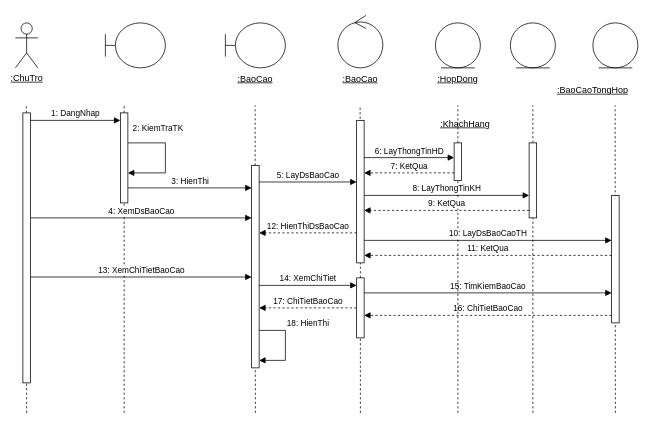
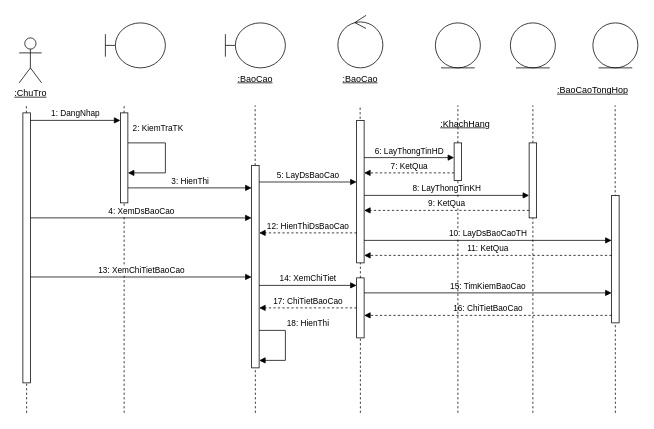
  <mxCell id="0" />
  <mxCell id="1" parent="0" />
- <mxCell id="2" value="&lt;span style=&quot;text-wrap: wrap;&quot;&gt;&lt;u&gt;:ChuTro&lt;/u&gt;&lt;/span&gt;" style="shape=umlActor;verticalLabelPosition=bottom;verticalAlign=top;html=1;" parent="1" vertex="1"><mxGeometry x="20" y="30" width="30" height="60" as="geometry" /></mxCell>
+ <mxCell id="2" value="&lt;span style=&quot;text-wrap: wrap;&quot;&gt;&lt;u&gt;:ChuTro&lt;/u&gt;&lt;/span&gt;" style="shape=umlActor;verticalLabelPosition=bottom;verticalAlign=top;html=1;" parent="1" vertex="1"><mxGeometry x="25" y="50" width="30" height="60" as="geometry" /></mxCell>
  <mxCell id="3" value="" style="shape=umlBoundary;whiteSpace=wrap;html=1;" parent="1" vertex="1"><mxGeometry x="140" y="30" width="80" height="60" as="geometry" /></mxCell>
  <mxCell id="4" value="" style="shape=umlBoundary;whiteSpace=wrap;html=1;" parent="1" vertex="1"><mxGeometry x="300" y="30" width="80" height="60" as="geometry" /></mxCell>
  <mxCell id="5" value="" style="ellipse;shape=umlControl;whiteSpace=wrap;html=1;" parent="1" vertex="1"><mxGeometry x="450" y="20" width="60" height="70" as="geometry" /></mxCell>
  <mxCell id="6" value="" style="ellipse;shape=umlEntity;whiteSpace=wrap;html=1;" parent="1" vertex="1"><mxGeometry x="580" y="30" width="60" height="60" as="geometry" /></mxCell>
  <mxCell id="7" value="&lt;u&gt;:BaoCao&lt;/u&gt;" style="text;html=1;align=center;verticalAlign=middle;whiteSpace=wrap;rounded=0;" parent="1" vertex="1"><mxGeometry x="310" y="90" width="60" height="30" as="geometry" /></mxCell>
  <mxCell id="8" value="&lt;u&gt;:BaoCao&lt;/u&gt;" style="text;html=1;align=center;verticalAlign=middle;whiteSpace=wrap;rounded=0;" parent="1" vertex="1"><mxGeometry x="450" y="90" width="60" height="30" as="geometry" /></mxCell>
- <mxCell id="9" value="&lt;u&gt;:HopDong&lt;/u&gt;" style="text;html=1;align=center;verticalAlign=middle;whiteSpace=wrap;rounded=0;" parent="1" vertex="1"><mxGeometry x="580" y="90" width="60" height="30" as="geometry" /></mxCell>
  <mxCell id="10" value="" style="endArrow=none;dashed=1;html=1;rounded=0;" parent="1" source="12" edge="1"><mxGeometry width="50" height="50" relative="1" as="geometry"><mxPoint x="35" y="480" as="sourcePoint" /><mxPoint x="34.66" y="140" as="targetPoint" /></mxGeometry></mxCell>
  <mxCell id="11" value="" style="endArrow=none;dashed=1;html=1;rounded=0;" parent="1" target="12" edge="1"><mxGeometry width="50" height="50" relative="1" as="geometry"><mxPoint x="35" y="550" as="sourcePoint" /><mxPoint x="34.66" y="140" as="targetPoint" /></mxGeometry></mxCell>
  <mxCell id="12" value="" style="html=1;points=[[0,0,0,0,5],[0,1,0,0,-5],[1,0,0,0,5],[1,1,0,0,-5]];perimeter=orthogonalPerimeter;outlineConnect=0;targetShapes=umlLifeline;portConstraint=eastwest;newEdgeStyle={&quot;curved&quot;:0,&quot;rounded&quot;:0};" parent="1" vertex="1"><mxGeometry x="30" y="150" width="10" height="360" as="geometry" /></mxCell>
  <mxCell id="13" value="" style="endArrow=none;dashed=1;html=1;rounded=0;" parent="1" source="15" edge="1"><mxGeometry width="50" height="50" relative="1" as="geometry"><mxPoint x="170" y="470" as="sourcePoint" /><mxPoint x="165" y="140" as="targetPoint" /></mxGeometry></mxCell>
  <mxCell id="14" value="" style="endArrow=none;dashed=1;html=1;rounded=0;" parent="1" target="15" edge="1"><mxGeometry width="50" height="50" relative="1" as="geometry"><mxPoint x="165" y="550" as="sourcePoint" /><mxPoint x="170" y="140" as="targetPoint" /><Array as="points" /></mxGeometry></mxCell>
  <mxCell id="15" value="" style="html=1;points=[[0,0,0,0,5],[0,1,0,0,-5],[1,0,0,0,5],[1,1,0,0,-5]];perimeter=orthogonalPerimeter;outlineConnect=0;targetShapes=umlLifeline;portConstraint=eastwest;newEdgeStyle={&quot;curved&quot;:0,&quot;rounded&quot;:0};" parent="1" vertex="1"><mxGeometry x="160" y="150" width="10" height="120" as="geometry" /></mxCell>
  <mxCell id="16" value="" style="endArrow=none;dashed=1;html=1;rounded=0;" parent="1" edge="1"><mxGeometry width="50" height="50" relative="1" as="geometry"><mxPoint x="340" y="550" as="sourcePoint" /><mxPoint x="339.66" y="140" as="targetPoint" /></mxGeometry></mxCell>
  <mxCell id="17" value="" style="endArrow=none;dashed=1;html=1;rounded=0;" parent="1" edge="1"><mxGeometry width="50" height="50" relative="1" as="geometry"><mxPoint x="480" y="290" as="sourcePoint" /><mxPoint x="479.66" y="140" as="targetPoint" /></mxGeometry></mxCell>
  <mxCell id="18" value="" style="endArrow=none;dashed=1;html=1;rounded=0;" parent="1" edge="1"><mxGeometry width="50" height="50" relative="1" as="geometry"><mxPoint x="610" y="190" as="sourcePoint" /><mxPoint x="610" y="140" as="targetPoint" /><Array as="points"><mxPoint x="610" y="180" /></Array></mxGeometry></mxCell>
  <mxCell id="19" value="" style="endArrow=none;dashed=1;html=1;rounded=0;" parent="1" target="20" edge="1"><mxGeometry width="50" height="50" relative="1" as="geometry"><mxPoint x="480" y="550" as="sourcePoint" /><mxPoint x="479.66" y="140" as="targetPoint" /></mxGeometry></mxCell>
  <mxCell id="20" value="" style="html=1;points=[];perimeter=orthogonalPerimeter;rounded=0;shadow=0;comic=0;labelBackgroundColor=none;strokeWidth=1;fontFamily=Verdana;fontSize=12;align=center;" parent="1" vertex="1"><mxGeometry x="475" y="370" width="10" height="80" as="geometry" /></mxCell>
  <mxCell id="21" value="1: DangNhap" style="html=1;verticalAlign=bottom;endArrow=block;curved=0;rounded=0;" parent="1" target="15" edge="1"><mxGeometry width="80" relative="1" as="geometry"><mxPoint x="40" y="160" as="sourcePoint" /><mxPoint x="120" y="160" as="targetPoint" /></mxGeometry></mxCell>
  <mxCell id="22" value="2: KiemTraTK" style="html=1;verticalAlign=bottom;endArrow=block;curved=0;rounded=0;" parent="1" source="15" target="15" edge="1"><mxGeometry x="-0.429" y="10" width="80" relative="1" as="geometry"><mxPoint x="170" y="190" as="sourcePoint" /><mxPoint x="290" y="190" as="targetPoint" /><Array as="points"><mxPoint x="220" y="230" /></Array><mxPoint as="offset" /></mxGeometry></mxCell>
  <mxCell id="23" value="" style="html=1;points=[[0,0,0,0,5],[0,1,0,0,-5],[1,0,0,0,5],[1,1,0,0,-5]];perimeter=orthogonalPerimeter;outlineConnect=0;targetShapes=umlLifeline;portConstraint=eastwest;newEdgeStyle={&quot;curved&quot;:0,&quot;rounded&quot;:0};" parent="1" vertex="1"><mxGeometry x="335" y="220" width="10" height="270" as="geometry" /></mxCell>
  <mxCell id="24" value="3: HienThi" style="html=1;verticalAlign=bottom;endArrow=block;curved=0;rounded=0;" parent="1" edge="1"><mxGeometry width="80" relative="1" as="geometry"><mxPoint x="170" y="250" as="sourcePoint" /><mxPoint x="335" y="250" as="targetPoint" /></mxGeometry></mxCell>
  <mxCell id="25" value="4: XemDsBaoCao" style="html=1;verticalAlign=bottom;endArrow=block;curved=0;rounded=0;" parent="1" edge="1"><mxGeometry width="80" relative="1" as="geometry"><mxPoint x="40" y="290" as="sourcePoint" /><mxPoint x="335" y="290" as="targetPoint" /></mxGeometry></mxCell>
  <mxCell id="26" value="5: LayDsBaoCao" style="html=1;verticalAlign=bottom;endArrow=block;curved=0;rounded=0;" parent="1" edge="1"><mxGeometry width="80" relative="1" as="geometry"><mxPoint x="345" y="242.16" as="sourcePoint" /><mxPoint x="475" y="242.16" as="targetPoint" /></mxGeometry></mxCell>
  <mxCell id="27" value="" style="endArrow=none;dashed=1;html=1;rounded=0;" parent="1" source="47" edge="1"><mxGeometry width="50" height="50" relative="1" as="geometry"><mxPoint x="610" y="590" as="sourcePoint" /><mxPoint x="610" y="190" as="targetPoint" /></mxGeometry></mxCell>
  <mxCell id="28" value="13: XemChiTietBaoCao" style="html=1;verticalAlign=bottom;endArrow=block;curved=0;rounded=0;" parent="1" edge="1"><mxGeometry width="80" relative="1" as="geometry"><mxPoint x="40" y="368.82" as="sourcePoint" /><mxPoint x="335" y="368.82" as="targetPoint" /></mxGeometry></mxCell>
  <mxCell id="29" value="14: XemChiTiet" style="html=1;verticalAlign=bottom;endArrow=block;curved=0;rounded=0;" parent="1" edge="1"><mxGeometry width="80" relative="1" as="geometry"><mxPoint x="345" y="380" as="sourcePoint" /><mxPoint x="475" y="380" as="targetPoint" /></mxGeometry></mxCell>
  <mxCell id="30" value="" style="endArrow=none;dashed=1;html=1;rounded=0;" parent="1" source="20" edge="1"><mxGeometry width="50" height="50" relative="1" as="geometry"><mxPoint x="480" y="370" as="sourcePoint" /><mxPoint x="480" y="280" as="targetPoint" /></mxGeometry></mxCell>
  <mxCell id="31" value="15: TimKiemBaoCao" style="html=1;verticalAlign=bottom;endArrow=block;curved=0;rounded=0;" parent="1" edge="1" target="52"><mxGeometry width="80" relative="1" as="geometry"><mxPoint x="485" y="390" as="sourcePoint" /><mxPoint x="790.69" y="390" as="targetPoint" /></mxGeometry></mxCell>
  <mxCell id="32" value="16: ChiTietBaoCao" style="html=1;verticalAlign=bottom;endArrow=block;curved=0;rounded=0;dashed=1;" parent="1" edge="1" source="52"><mxGeometry width="80" relative="1" as="geometry"><mxPoint x="705" y="420" as="sourcePoint" /><mxPoint x="485" y="420" as="targetPoint" /><mxPoint as="offset" /></mxGeometry></mxCell>
  <mxCell id="33" value="17: ChiTietBaoCao" style="html=1;verticalAlign=bottom;endArrow=block;curved=0;rounded=0;dashed=1;" parent="1" source="20" target="23" edge="1"><mxGeometry width="80" relative="1" as="geometry"><mxPoint x="465" y="420" as="sourcePoint" /><mxPoint x="345" y="420" as="targetPoint" /></mxGeometry></mxCell>
  <mxCell id="34" value="18: HienThi" style="html=1;verticalAlign=bottom;endArrow=block;curved=0;rounded=0;" parent="1" source="23" edge="1"><mxGeometry x="-0.364" y="30" width="80" relative="1" as="geometry"><mxPoint x="345" y="430" as="sourcePoint" /><mxPoint x="345" y="480" as="targetPoint" /><Array as="points"><mxPoint x="380" y="440" /><mxPoint x="380" y="480" /></Array><mxPoint as="offset" /></mxGeometry></mxCell>
  <mxCell id="35" value="" style="ellipse;shape=umlEntity;whiteSpace=wrap;html=1;" parent="1" vertex="1"><mxGeometry x="680" y="30" width="60" height="60" as="geometry" /></mxCell>
  <mxCell id="36" value="&lt;u&gt;:KhachHang&lt;/u&gt;" style="text;html=1;align=center;verticalAlign=middle;whiteSpace=wrap;rounded=0;" parent="1" vertex="1"><mxGeometry x="590" y="150" width="60" height="30" as="geometry" /></mxCell>
  <mxCell id="37" value="" style="endArrow=none;dashed=1;html=1;rounded=0;" parent="1" source="39" edge="1"><mxGeometry width="50" height="50" relative="1" as="geometry"><mxPoint x="710" y="630" as="sourcePoint" /><mxPoint x="710" y="140" as="targetPoint" /><Array as="points" /></mxGeometry></mxCell>
  <mxCell id="38" value="" style="endArrow=none;dashed=1;html=1;rounded=0;" parent="1" target="39" edge="1"><mxGeometry width="50" height="50" relative="1" as="geometry"><mxPoint x="710" y="550" as="sourcePoint" /><mxPoint x="710" y="140" as="targetPoint" /><Array as="points" /></mxGeometry></mxCell>
  <mxCell id="39" value="" style="html=1;points=[[0,0,0,0,5],[0,1,0,0,-5],[1,0,0,0,5],[1,1,0,0,-5]];perimeter=orthogonalPerimeter;outlineConnect=0;targetShapes=umlLifeline;portConstraint=eastwest;newEdgeStyle={&quot;curved&quot;:0,&quot;rounded&quot;:0};" parent="1" vertex="1"><mxGeometry x="705" y="190" width="10" height="100" as="geometry" /></mxCell>
  <mxCell id="40" value="6: LayThongTinHD" style="html=1;verticalAlign=bottom;endArrow=block;curved=0;rounded=0;" parent="1" edge="1"><mxGeometry width="80" relative="1" as="geometry"><mxPoint x="485" y="209.66" as="sourcePoint" /><mxPoint x="605" y="209.66" as="targetPoint" /></mxGeometry></mxCell>
  <mxCell id="41" value="" style="html=1;points=[[0,0,0,0,5],[0,1,0,0,-5],[1,0,0,0,5],[1,1,0,0,-5]];perimeter=orthogonalPerimeter;outlineConnect=0;targetShapes=umlLifeline;portConstraint=eastwest;newEdgeStyle={&quot;curved&quot;:0,&quot;rounded&quot;:0};" parent="1" vertex="1"><mxGeometry x="475" y="160" width="10" height="190" as="geometry" /></mxCell>
  <mxCell id="42" value="7: KetQua" style="html=1;verticalAlign=bottom;endArrow=block;curved=0;rounded=0;dashed=1;" parent="1" edge="1"><mxGeometry width="80" relative="1" as="geometry"><mxPoint x="605" y="230" as="sourcePoint" /><mxPoint x="485" y="230" as="targetPoint" /></mxGeometry></mxCell>
  <mxCell id="43" value="12: HienThiDsBaoCao" style="html=1;verticalAlign=bottom;endArrow=block;curved=0;rounded=0;dashed=1;" parent="1" edge="1"><mxGeometry width="80" relative="1" as="geometry"><mxPoint x="475" y="310" as="sourcePoint" /><mxPoint x="345" y="310" as="targetPoint" /></mxGeometry></mxCell>
  <mxCell id="44" value="" style="ellipse;shape=umlEntity;whiteSpace=wrap;html=1;" vertex="1" parent="1"><mxGeometry x="790" y="30" width="60" height="60" as="geometry" /></mxCell>
  <mxCell id="45" value="&lt;u&gt;:BaoCaoTongHop&lt;/u&gt;" style="text;html=1;align=center;verticalAlign=middle;whiteSpace=wrap;rounded=0;" vertex="1" parent="1"><mxGeometry x="760" y="105" width="60" height="30" as="geometry" /></mxCell>
  <mxCell id="46" value="" style="endArrow=none;dashed=1;html=1;rounded=0;" edge="1" parent="1" target="47"><mxGeometry width="50" height="50" relative="1" as="geometry"><mxPoint x="610" y="550" as="sourcePoint" /><mxPoint x="610" y="190" as="targetPoint" /></mxGeometry></mxCell>
  <mxCell id="47" value="" style="html=1;points=[[0,0,0,0,5],[0,1,0,0,-5],[1,0,0,0,5],[1,1,0,0,-5]];perimeter=orthogonalPerimeter;outlineConnect=0;targetShapes=umlLifeline;portConstraint=eastwest;newEdgeStyle={&quot;curved&quot;:0,&quot;rounded&quot;:0};" vertex="1" parent="1"><mxGeometry x="605" y="190" width="10" height="50" as="geometry" /></mxCell>
  <mxCell id="48" value="8: LayThongTinKH" style="html=1;verticalAlign=bottom;endArrow=block;curved=0;rounded=0;" edge="1" parent="1" target="39"><mxGeometry width="80" relative="1" as="geometry"><mxPoint x="485" y="260" as="sourcePoint" /><mxPoint x="605" y="260" as="targetPoint" /></mxGeometry></mxCell>
  <mxCell id="49" value="9: KetQua" style="html=1;verticalAlign=bottom;endArrow=block;curved=0;rounded=0;dashed=1;" edge="1" parent="1" source="39"><mxGeometry width="80" relative="1" as="geometry"><mxPoint x="605" y="280" as="sourcePoint" /><mxPoint x="485" y="280" as="targetPoint" /></mxGeometry></mxCell>
  <mxCell id="50" value="" style="endArrow=none;dashed=1;html=1;rounded=0;" edge="1" parent="1"><mxGeometry width="50" height="50" relative="1" as="geometry"><mxPoint x="820" y="550" as="sourcePoint" /><mxPoint x="819.66" y="140" as="targetPoint" /><Array as="points" /></mxGeometry></mxCell>
  <mxCell id="51" value="10: LayDsBaoCaoTH" style="html=1;verticalAlign=bottom;endArrow=block;curved=0;rounded=0;" edge="1" parent="1"><mxGeometry width="80" relative="1" as="geometry"><mxPoint x="485" y="320" as="sourcePoint" /><mxPoint x="815" y="320" as="targetPoint" /></mxGeometry></mxCell>
  <mxCell id="52" value="" style="html=1;points=[[0,0,0,0,5],[0,1,0,0,-5],[1,0,0,0,5],[1,1,0,0,-5]];perimeter=orthogonalPerimeter;outlineConnect=0;targetShapes=umlLifeline;portConstraint=eastwest;newEdgeStyle={&quot;curved&quot;:0,&quot;rounded&quot;:0};" vertex="1" parent="1"><mxGeometry x="815" y="260" width="10" height="170" as="geometry" /></mxCell>
  <mxCell id="53" value="11: KetQua" style="html=1;verticalAlign=bottom;endArrow=block;curved=0;rounded=0;dashed=1;" edge="1" parent="1"><mxGeometry width="80" relative="1" as="geometry"><mxPoint x="815" y="340" as="sourcePoint" /><mxPoint x="485" y="340" as="targetPoint" /></mxGeometry></mxCell>
